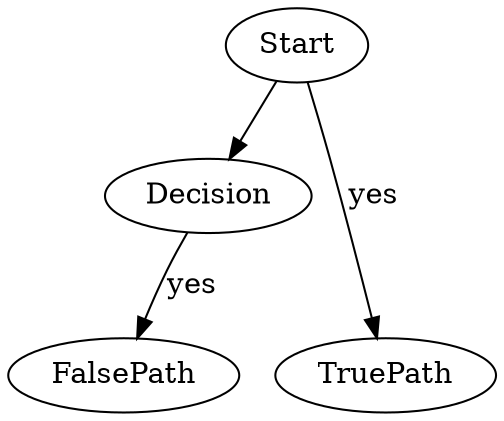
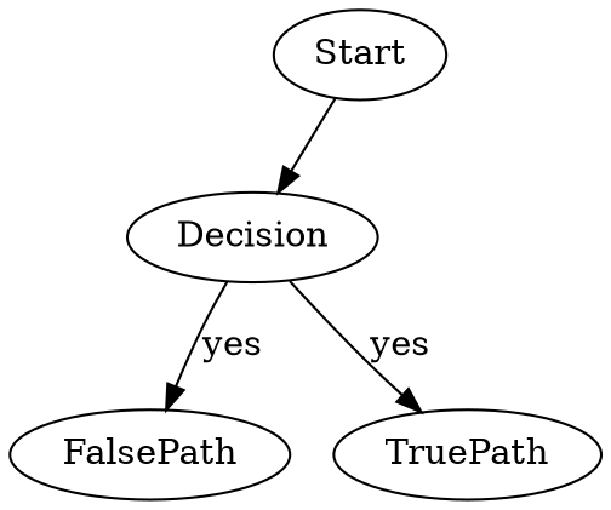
  digraph {
    Start
    Decision
    TruePath
    FalsePath
    Start -> Decision
-   Start -> TruePath [label=yes]
+   Decision -> TruePath [label=yes]
    Decision -> FalsePath [label=yes]
  }
